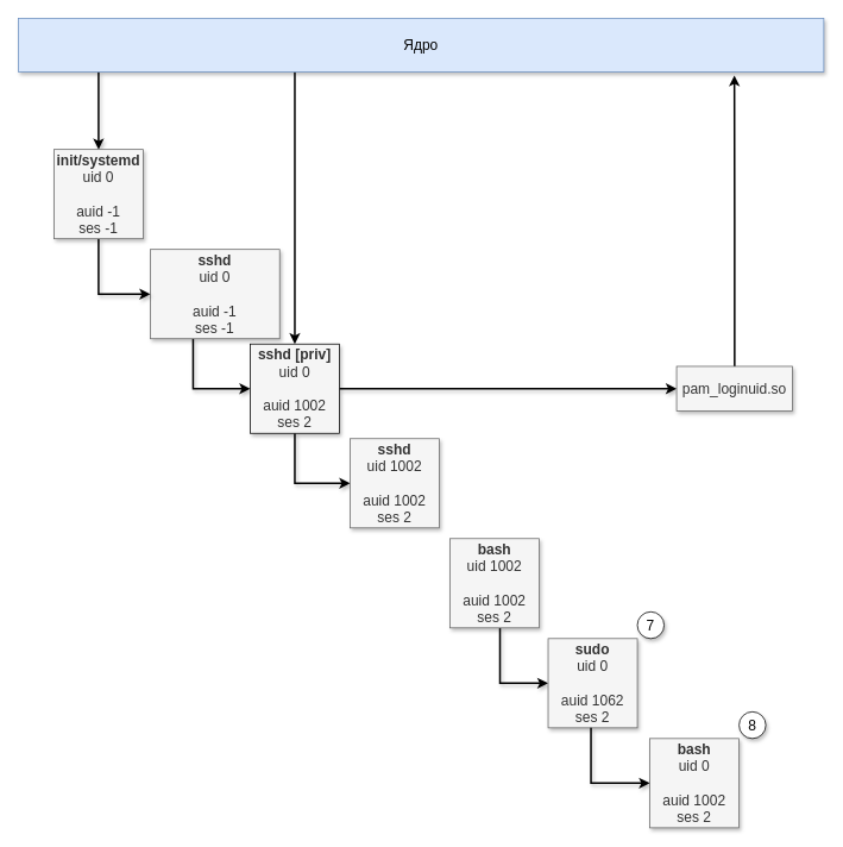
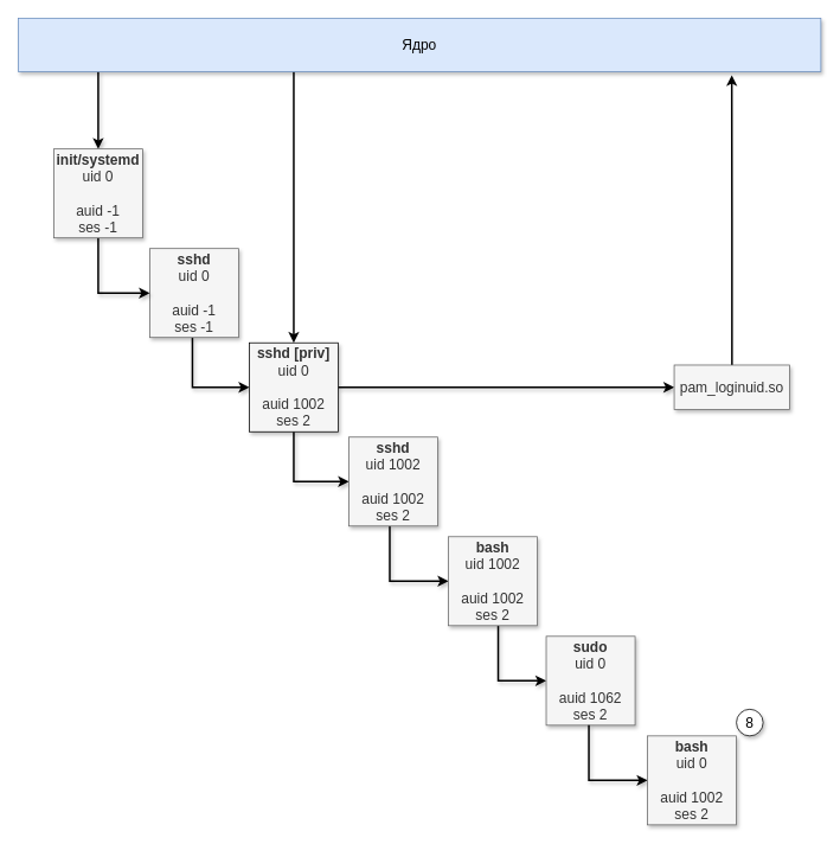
  <mxCell id="0" />
  <mxCell id="1" parent="0" />
  <mxCell id="2" style="edgeStyle=orthogonalEdgeStyle;rounded=0;orthogonalLoop=1;jettySize=auto;html=1;entryX=0;entryY=0.5;entryDx=0;entryDy=0;strokeWidth=2;shadow=1;" parent="1" source="3" target="6" edge="1"><mxGeometry relative="1" as="geometry"><Array as="points"><mxPoint x="216" y="435" /></Array></mxGeometry></mxCell>
- <mxCell id="3" value="&lt;font style=&quot;font-size: 16px&quot;&gt;&lt;b&gt;sshd&lt;br&gt;&lt;/b&gt;uid 0&lt;br&gt;&lt;br&gt;auid -1&lt;br&gt;ses -1&lt;br&gt;&lt;/font&gt;" style="whiteSpace=wrap;html=1;aspect=fixed;shadow=1;fillColor=#f5f5f5;strokeColor=#666666;fontColor=#333333;" parent="1" vertex="1"><mxGeometry x="168" y="279" width="145" height="100" as="geometry" /></mxCell>
+ <mxCell id="3" value="&lt;font style=&quot;font-size: 16px&quot;&gt;&lt;b&gt;sshd&lt;br&gt;&lt;/b&gt;uid 0&lt;br&gt;&lt;br&gt;auid -1&lt;br&gt;ses -1&lt;br&gt;&lt;/font&gt;" style="whiteSpace=wrap;html=1;aspect=fixed;shadow=1;fillColor=#f5f5f5;strokeColor=#666666;fontColor=#333333;" parent="1" vertex="1"><mxGeometry x="168" y="279" width="100" height="100" as="geometry" /></mxCell>
  <mxCell id="4" style="edgeStyle=orthogonalEdgeStyle;rounded=0;orthogonalLoop=1;jettySize=auto;html=1;entryX=0;entryY=0.5;entryDx=0;entryDy=0;strokeWidth=2;shadow=1;" parent="1" source="6" target="8" edge="1"><mxGeometry relative="1" as="geometry" /></mxCell>
  <mxCell id="5" style="edgeStyle=orthogonalEdgeStyle;rounded=0;orthogonalLoop=1;jettySize=auto;html=1;entryX=0;entryY=0.5;entryDx=0;entryDy=0;strokeWidth=2;shadow=1;" parent="1" source="6" target="10" edge="1"><mxGeometry relative="1" as="geometry"><Array as="points"><mxPoint x="330" y="541" /></Array></mxGeometry></mxCell>
  <mxCell id="6" value="&lt;font style=&quot;font-size: 16px&quot;&gt;&lt;b&gt;sshd [priv]&lt;br&gt;&lt;/b&gt;uid 0&lt;br&gt;&lt;br&gt;auid 1002&lt;br&gt;ses 2&lt;br&gt;&lt;/font&gt;" style="whiteSpace=wrap;html=1;aspect=fixed;shadow=1;fillColor=#f5f5f5;fontColor=#333333;strokeColor=#000000;" parent="1" vertex="1"><mxGeometry x="280" y="385" width="100" height="100" as="geometry" /></mxCell>
  <mxCell id="7" style="edgeStyle=orthogonalEdgeStyle;rounded=0;orthogonalLoop=1;jettySize=auto;html=1;entryX=0.889;entryY=1.067;entryDx=0;entryDy=0;entryPerimeter=0;strokeWidth=2;strokeColor=#000000;" edge="1" parent="1" source="8" target="16"><mxGeometry relative="1" as="geometry" /></mxCell>
  <mxCell id="8" value="&lt;font style=&quot;font-size: 16px&quot;&gt;pam_loginuid.so&lt;/font&gt;" style="rounded=0;whiteSpace=wrap;html=1;shadow=1;fillColor=#f5f5f5;strokeColor=#666666;fontColor=#333333;" parent="1" vertex="1"><mxGeometry x="758" y="410" width="130" height="50" as="geometry" /></mxCell>
+ <mxCell id="9" style="edgeStyle=orthogonalEdgeStyle;rounded=0;orthogonalLoop=1;jettySize=auto;html=1;entryX=0;entryY=0.5;entryDx=0;entryDy=0;strokeWidth=2;shadow=1;" parent="1" source="10" target="12" edge="1"><mxGeometry relative="1" as="geometry"><Array as="points"><mxPoint x="438" y="653" /></Array></mxGeometry></mxCell>
  <mxCell id="10" value="&lt;font style=&quot;font-size: 16px&quot;&gt;&lt;b&gt;sshd&lt;br&gt;&lt;/b&gt;uid 1002&lt;br&gt;&lt;br&gt;auid 1002&lt;br&gt;ses 2&lt;br&gt;&lt;/font&gt;" style="whiteSpace=wrap;html=1;aspect=fixed;shadow=1;fillColor=#f5f5f5;strokeColor=#666666;fontColor=#333333;" parent="1" vertex="1"><mxGeometry x="392" y="491" width="100" height="100" as="geometry" /></mxCell>
  <mxCell id="11" style="edgeStyle=orthogonalEdgeStyle;rounded=0;orthogonalLoop=1;jettySize=auto;html=1;entryX=0;entryY=0.5;entryDx=0;entryDy=0;strokeWidth=2;shadow=1;" parent="1" source="12" target="13" edge="1"><mxGeometry relative="1" as="geometry"><Array as="points"><mxPoint x="560" y="765" /></Array></mxGeometry></mxCell>
  <mxCell id="12" value="&lt;font style=&quot;font-size: 16px&quot;&gt;&lt;b&gt;bash&lt;br&gt;&lt;/b&gt;uid 1002&lt;br&gt;&lt;br&gt;auid 1002&lt;br&gt;ses 2&lt;br&gt;&lt;/font&gt;" style="whiteSpace=wrap;html=1;aspect=fixed;shadow=1;fillColor=#f5f5f5;strokeColor=#666666;fontColor=#333333;" parent="1" vertex="1"><mxGeometry x="504" y="603" width="100" height="100" as="geometry" /></mxCell>
  <mxCell id="13" value="&lt;font style=&quot;font-size: 16px&quot;&gt;&lt;b&gt;sudo&lt;br&gt;&lt;/b&gt;uid 0&lt;br&gt;&lt;br&gt;auid 1062&lt;br&gt;ses 2&lt;br&gt;&lt;/font&gt;" style="whiteSpace=wrap;html=1;aspect=fixed;shadow=1;fillColor=#f5f5f5;strokeColor=#666666;fontColor=#333333;" parent="1" vertex="1"><mxGeometry x="614" y="715" width="100" height="100" as="geometry" /></mxCell>
  <mxCell id="14" style="edgeStyle=orthogonalEdgeStyle;rounded=0;orthogonalLoop=1;jettySize=auto;html=1;entryX=0.5;entryY=0;entryDx=0;entryDy=0;strokeWidth=2;shadow=1;" parent="1" source="16" target="18" edge="1"><mxGeometry relative="1" as="geometry"><Array as="points"><mxPoint x="110" y="95" /><mxPoint x="110" y="95" /></Array></mxGeometry></mxCell>
  <mxCell id="15" style="edgeStyle=orthogonalEdgeStyle;rounded=0;orthogonalLoop=1;jettySize=auto;html=1;entryX=0.5;entryY=0;entryDx=0;entryDy=0;strokeColor=#000000;strokeWidth=2;" edge="1" parent="1" source="16" target="6"><mxGeometry relative="1" as="geometry"><Array as="points"><mxPoint x="330" y="178" /><mxPoint x="330" y="178" /></Array></mxGeometry></mxCell>
  <mxCell id="16" value="&lt;font style=&quot;font-size: 16px&quot;&gt;Ядро&lt;/font&gt;" style="rounded=0;whiteSpace=wrap;html=1;fillColor=#dae8fc;strokeColor=#6c8ebf;shadow=1;" parent="1" vertex="1"><mxGeometry x="20" y="20" width="903" height="60" as="geometry" /></mxCell>
  <mxCell id="17" style="edgeStyle=orthogonalEdgeStyle;rounded=0;orthogonalLoop=1;jettySize=auto;html=1;entryX=0;entryY=0.5;entryDx=0;entryDy=0;strokeWidth=2;exitX=0.5;exitY=1;exitDx=0;exitDy=0;shadow=1;" parent="1" source="18" target="3" edge="1"><mxGeometry relative="1" as="geometry" /></mxCell>
  <mxCell id="18" value="&lt;font style=&quot;font-size: 16px&quot;&gt;&lt;b&gt;init/systemd&lt;br&gt;&lt;/b&gt;uid 0&lt;br&gt;&lt;br&gt;auid -1&lt;br&gt;ses -1&lt;br&gt;&lt;/font&gt;" style="whiteSpace=wrap;html=1;aspect=fixed;shadow=1;fillColor=#f5f5f5;strokeColor=#666666;fontColor=#333333;" parent="1" vertex="1"><mxGeometry x="60" y="167" width="100" height="100" as="geometry" /></mxCell>
  <mxCell id="19" style="edgeStyle=orthogonalEdgeStyle;rounded=0;orthogonalLoop=1;jettySize=auto;html=1;entryX=0;entryY=0.5;entryDx=0;entryDy=0;strokeWidth=2;shadow=1;" parent="1" target="20" edge="1"><mxGeometry relative="1" as="geometry"><Array as="points"><mxPoint x="662" y="877" /></Array><mxPoint x="662" y="815" as="sourcePoint" /></mxGeometry></mxCell>
  <mxCell id="20" value="&lt;font style=&quot;font-size: 16px&quot;&gt;&lt;b&gt;bash&lt;br&gt;&lt;/b&gt;uid 0&lt;br&gt;&lt;br&gt;auid 1002&lt;br&gt;ses 2&lt;br&gt;&lt;/font&gt;" style="whiteSpace=wrap;html=1;aspect=fixed;shadow=1;fillColor=#f5f5f5;strokeColor=#666666;fontColor=#333333;" parent="1" vertex="1"><mxGeometry x="728" y="827" width="100" height="100" as="geometry" /></mxCell>
- <mxCell id="21" value="&lt;font style=&quot;font-size: 16px&quot;&gt;7&lt;/font&gt;" style="ellipse;whiteSpace=wrap;html=1;aspect=fixed;shadow=1;" parent="1" vertex="1"><mxGeometry x="714" y="685" width="30" height="30" as="geometry" /></mxCell>
  <mxCell id="22" value="&lt;font style=&quot;font-size: 16px&quot;&gt;8&lt;/font&gt;" style="ellipse;whiteSpace=wrap;html=1;aspect=fixed;shadow=1;" parent="1" vertex="1"><mxGeometry x="828" y="797" width="30" height="30" as="geometry" /></mxCell>
